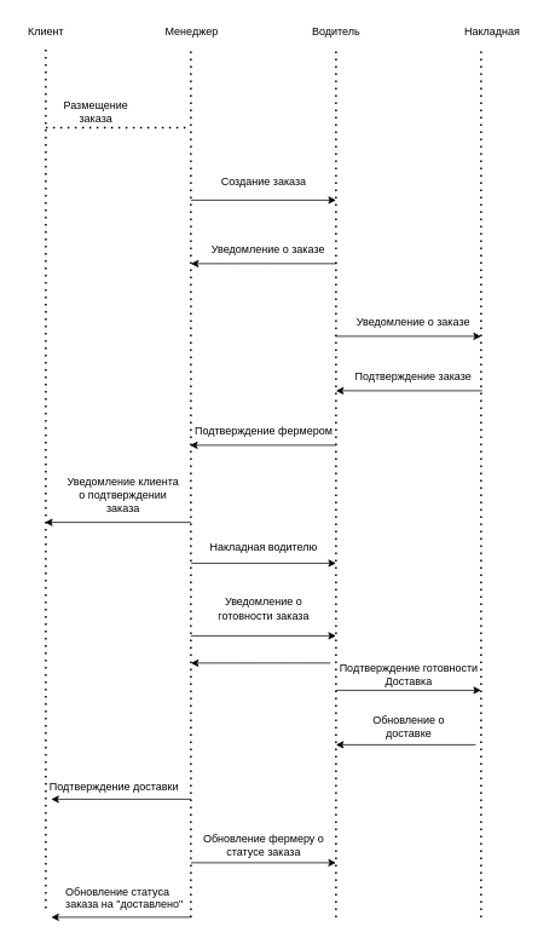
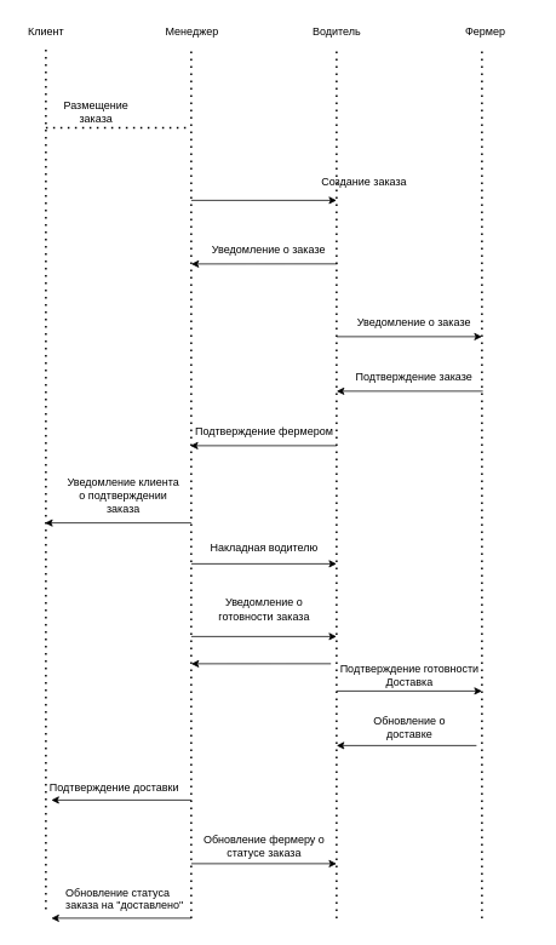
  <mxCell id="0" />
  <mxCell id="1" parent="0" />
  <mxCell id="2" value="" style="endArrow=none;dashed=1;html=1;dashPattern=1 3;strokeWidth=2;rounded=0;" edge="1" parent="1"><mxGeometry width="50" height="50" relative="1" as="geometry"><mxPoint x="50" y="1000" as="sourcePoint" /><mxPoint x="50" y="50" as="targetPoint" /></mxGeometry></mxCell>
  <mxCell id="3" value="" style="endArrow=none;dashed=1;html=1;dashPattern=1 3;strokeWidth=2;rounded=0;" edge="1" parent="1"><mxGeometry width="50" height="50" relative="1" as="geometry"><mxPoint x="210" y="1010" as="sourcePoint" /><mxPoint x="210" y="50" as="targetPoint" /></mxGeometry></mxCell>
  <mxCell id="4" value="" style="endArrow=none;dashed=1;html=1;dashPattern=1 3;strokeWidth=2;rounded=0;" edge="1" parent="1"><mxGeometry width="50" height="50" relative="1" as="geometry"><mxPoint x="370" y="1010" as="sourcePoint" /><mxPoint x="370" y="50" as="targetPoint" /></mxGeometry></mxCell>
  <mxCell id="5" value="" style="endArrow=none;dashed=1;html=1;dashPattern=1 3;strokeWidth=2;rounded=0;" edge="1" parent="1"><mxGeometry width="50" height="50" relative="1" as="geometry"><mxPoint x="530" y="1010" as="sourcePoint" /><mxPoint x="530" y="50" as="targetPoint" /></mxGeometry></mxCell>
  <mxCell id="6" value="Клиент" style="text;html=1;align=center;verticalAlign=middle;resizable=0;points=[];autosize=1;strokeColor=none;fillColor=none;" vertex="1" parent="1"><mxGeometry x="20" y="20" width="60" height="30" as="geometry" /></mxCell>
  <mxCell id="7" value="Менеджер" style="text;whiteSpace=wrap;html=1;" vertex="1" parent="1"><mxGeometry x="180" y="20" width="90" height="40" as="geometry" /></mxCell>
  <mxCell id="8" value="Водитель " style="text;html=1;align=center;verticalAlign=middle;resizable=0;points=[];autosize=1;strokeColor=none;fillColor=none;" vertex="1" parent="1"><mxGeometry x="330" y="20" width="80" height="30" as="geometry" /></mxCell>
- <mxCell id="9" value="Накладная" style="text;whiteSpace=wrap;html=1;" vertex="1" parent="1"><mxGeometry x="510" y="20" width="80" height="40" as="geometry" /></mxCell>
+ <mxCell id="9" value="Фермер" style="text;whiteSpace=wrap;html=1;" vertex="1" parent="1"><mxGeometry x="510" y="20" width="80" height="40" as="geometry" /></mxCell>
  <mxCell id="10" value="&lt;div&gt;Размещение&lt;/div&gt;&lt;div&gt;заказа&lt;/div&gt;" style="text;html=1;align=center;verticalAlign=middle;resizable=0;points=[];autosize=1;strokeColor=none;fillColor=none;" vertex="1" parent="1"><mxGeometry x="60" y="103" width="90" height="40" as="geometry" /></mxCell>
- <mxCell id="11" value="Создание заказа" style="text;html=1;align=center;verticalAlign=middle;resizable=0;points=[];autosize=1;strokeColor=none;fillColor=none;" vertex="1" parent="1"><mxGeometry x="230" y="185" width="120" height="30" as="geometry" /></mxCell>
+ <mxCell id="11" value="Создание заказа" style="text;html=1;align=center;verticalAlign=middle;resizable=0;points=[];autosize=1;strokeColor=none;fillColor=none;" vertex="1" parent="1"><mxGeometry x="340" y="185" width="120" height="30" as="geometry" /></mxCell>
  <mxCell id="12" value="" style="endArrow=classic;html=1;rounded=0;" edge="1" parent="1"><mxGeometry width="50" height="50" relative="1" as="geometry"><mxPoint x="210" y="220" as="sourcePoint" /><mxPoint x="370" y="220" as="targetPoint" /></mxGeometry></mxCell>
  <mxCell id="13" value="Уведомление о заказе" style="text;html=1;align=center;verticalAlign=middle;resizable=0;points=[];autosize=1;strokeColor=none;fillColor=none;" vertex="1" parent="1"><mxGeometry x="220" y="260" width="150" height="30" as="geometry" /></mxCell>
  <mxCell id="14" value="Уведомление о заказе" style="text;html=1;align=center;verticalAlign=middle;resizable=0;points=[];autosize=1;strokeColor=none;fillColor=none;" vertex="1" parent="1"><mxGeometry x="380" y="340" width="150" height="30" as="geometry" /></mxCell>
  <mxCell id="15" value="Подтверждение заказе" style="text;html=1;align=center;verticalAlign=middle;resizable=0;points=[];autosize=1;strokeColor=none;fillColor=none;" vertex="1" parent="1"><mxGeometry x="380" y="400" width="150" height="30" as="geometry" /></mxCell>
  <mxCell id="16" value="Подтверждение фермером" style="text;html=1;align=center;verticalAlign=middle;resizable=0;points=[];autosize=1;strokeColor=none;fillColor=none;" vertex="1" parent="1"><mxGeometry x="200" y="460" width="180" height="30" as="geometry" /></mxCell>
  <mxCell id="17" value="&lt;div&gt;Уведомление клиента&lt;/div&gt;&lt;div&gt;o подтверждении&lt;/div&gt;&lt;div&gt;заказа&lt;/div&gt;" style="text;html=1;align=center;verticalAlign=middle;resizable=0;points=[];autosize=1;strokeColor=none;fillColor=none;" vertex="1" parent="1"><mxGeometry x="60" y="515" width="150" height="60" as="geometry" /></mxCell>
  <mxCell id="18" value="&lt;div&gt;Накладная водителю&lt;/div&gt;&lt;div&gt;&lt;br&gt;&lt;/div&gt;" style="text;html=1;align=center;verticalAlign=middle;resizable=0;points=[];autosize=1;strokeColor=none;fillColor=none;" vertex="1" parent="1"><mxGeometry x="220" y="590" width="140" height="40" as="geometry" /></mxCell>
  <mxCell id="19" value="&lt;div&gt;Уведомление o&lt;/div&gt;&lt;div&gt;готовности заказа&lt;/div&gt;" style="text;html=1;align=center;verticalAlign=middle;resizable=0;points=[];autosize=1;strokeColor=none;fillColor=none;" vertex="1" parent="1"><mxGeometry x="230" y="650" width="120" height="40" as="geometry" /></mxCell>
  <mxCell id="20" value="&lt;div&gt;Подтверждение готовности&lt;/div&gt;&lt;div&gt;Доставка&lt;/div&gt;&lt;div&gt;&lt;br&gt;&lt;/div&gt;" style="text;html=1;align=center;verticalAlign=middle;resizable=0;points=[];autosize=1;strokeColor=none;fillColor=none;" vertex="1" parent="1"><mxGeometry x="360" y="720" width="180" height="60" as="geometry" /></mxCell>
  <mxCell id="21" value="&lt;div&gt;Обновление o&lt;/div&gt;&lt;div&gt;доставке&lt;/div&gt;" style="text;html=1;align=center;verticalAlign=middle;resizable=0;points=[];autosize=1;strokeColor=none;fillColor=none;" vertex="1" parent="1"><mxGeometry x="395" y="780" width="110" height="40" as="geometry" /></mxCell>
  <mxCell id="22" value="&lt;div&gt;Подтверждение доставки&lt;/div&gt;&lt;div&gt;&lt;br&gt;&lt;/div&gt;" style="text;html=1;align=center;verticalAlign=middle;resizable=0;points=[];autosize=1;strokeColor=none;fillColor=none;" vertex="1" parent="1"><mxGeometry x="40" y="853" width="170" height="40" as="geometry" /></mxCell>
  <mxCell id="23" value="&lt;div&gt;Обновление фермеру о&lt;/div&gt;&lt;div&gt;статусе заказа&lt;/div&gt;&lt;div&gt;&lt;br&gt;&lt;/div&gt;" style="text;html=1;align=center;verticalAlign=middle;resizable=0;points=[];autosize=1;strokeColor=none;fillColor=none;" vertex="1" parent="1"><mxGeometry x="210" y="908" width="160" height="60" as="geometry" /></mxCell>
  <mxCell id="24" value="Обновление статуса&#10;заказа на &quot;доставлено&quot;" style="text;whiteSpace=wrap;" vertex="1" parent="1"><mxGeometry x="70" y="968" width="160" height="50" as="geometry" /></mxCell>
  <mxCell id="25" value="" style="endArrow=none;dashed=1;html=1;dashPattern=1 3;strokeWidth=2;rounded=0;" edge="1" parent="1"><mxGeometry width="50" height="50" relative="1" as="geometry"><mxPoint x="50" y="140" as="sourcePoint" /><mxPoint x="210" y="140" as="targetPoint" /></mxGeometry></mxCell>
  <mxCell id="26" value="" style="endArrow=classic;html=1;rounded=0;" edge="1" parent="1"><mxGeometry width="50" height="50" relative="1" as="geometry"><mxPoint x="370" y="370" as="sourcePoint" /><mxPoint x="530" y="370" as="targetPoint" /></mxGeometry></mxCell>
  <mxCell id="27" value="" style="endArrow=classic;html=1;rounded=0;exitX=1.005;exitY=0.998;exitDx=0;exitDy=0;exitPerimeter=0;" edge="1" parent="1" source="13"><mxGeometry width="50" height="50" relative="1" as="geometry"><mxPoint x="395" y="274.41" as="sourcePoint" /><mxPoint x="210" y="290" as="targetPoint" /></mxGeometry></mxCell>
  <mxCell id="28" value="" style="endArrow=classic;html=1;rounded=0;exitX=1.005;exitY=0.998;exitDx=0;exitDy=0;exitPerimeter=0;" edge="1" parent="1"><mxGeometry width="50" height="50" relative="1" as="geometry"><mxPoint x="531" y="430" as="sourcePoint" /><mxPoint x="370" y="430" as="targetPoint" /></mxGeometry></mxCell>
  <mxCell id="29" value="" style="endArrow=classic;html=1;rounded=0;exitX=1.005;exitY=0.998;exitDx=0;exitDy=0;exitPerimeter=0;" edge="1" parent="1"><mxGeometry width="50" height="50" relative="1" as="geometry"><mxPoint x="370" y="490" as="sourcePoint" /><mxPoint x="209" y="490" as="targetPoint" /></mxGeometry></mxCell>
  <mxCell id="30" value="" style="endArrow=classic;html=1;rounded=0;exitX=1.005;exitY=0.998;exitDx=0;exitDy=0;exitPerimeter=0;" edge="1" parent="1"><mxGeometry width="50" height="50" relative="1" as="geometry"><mxPoint x="210" y="575" as="sourcePoint" /><mxPoint x="49" y="575" as="targetPoint" /></mxGeometry></mxCell>
  <mxCell id="31" value="" style="endArrow=classic;html=1;rounded=0;" edge="1" parent="1"><mxGeometry width="50" height="50" relative="1" as="geometry"><mxPoint x="210" y="620" as="sourcePoint" /><mxPoint x="370" y="620" as="targetPoint" /></mxGeometry></mxCell>
  <mxCell id="32" value="" style="endArrow=classic;html=1;rounded=0;" edge="1" parent="1"><mxGeometry width="50" height="50" relative="1" as="geometry"><mxPoint x="210" y="700" as="sourcePoint" /><mxPoint x="370" y="700" as="targetPoint" /></mxGeometry></mxCell>
  <mxCell id="33" value="" style="endArrow=classic;html=1;rounded=0;" edge="1" parent="1"><mxGeometry width="50" height="50" relative="1" as="geometry"><mxPoint x="370" y="760" as="sourcePoint" /><mxPoint x="530" y="760" as="targetPoint" /></mxGeometry></mxCell>
  <mxCell id="34" value="" style="endArrow=classic;html=1;rounded=0;exitX=0.021;exitY=0.166;exitDx=0;exitDy=0;exitPerimeter=0;" edge="1" parent="1" source="20"><mxGeometry width="50" height="50" relative="1" as="geometry"><mxPoint x="240" y="650" as="sourcePoint" /><mxPoint x="210" y="730" as="targetPoint" /></mxGeometry></mxCell>
  <mxCell id="35" value="" style="endArrow=classic;html=1;rounded=0;exitX=0.021;exitY=0.166;exitDx=0;exitDy=0;exitPerimeter=0;" edge="1" parent="1"><mxGeometry width="50" height="50" relative="1" as="geometry"><mxPoint x="524" y="820" as="sourcePoint" /><mxPoint x="370" y="820" as="targetPoint" /></mxGeometry></mxCell>
  <mxCell id="36" value="" style="endArrow=classic;html=1;rounded=0;exitX=0.021;exitY=0.166;exitDx=0;exitDy=0;exitPerimeter=0;" edge="1" parent="1"><mxGeometry width="50" height="50" relative="1" as="geometry"><mxPoint x="210" y="880" as="sourcePoint" /><mxPoint x="56" y="880" as="targetPoint" /></mxGeometry></mxCell>
  <mxCell id="37" value="" style="endArrow=classic;html=1;rounded=0;exitX=0.021;exitY=0.166;exitDx=0;exitDy=0;exitPerimeter=0;" edge="1" parent="1"><mxGeometry width="50" height="50" relative="1" as="geometry"><mxPoint x="210" y="1010" as="sourcePoint" /><mxPoint x="56" y="1010" as="targetPoint" /></mxGeometry></mxCell>
  <mxCell id="38" value="" style="endArrow=classic;html=1;rounded=0;" edge="1" parent="1"><mxGeometry width="50" height="50" relative="1" as="geometry"><mxPoint x="210" y="950" as="sourcePoint" /><mxPoint x="370" y="950" as="targetPoint" /></mxGeometry></mxCell>
